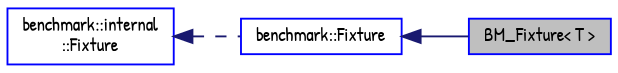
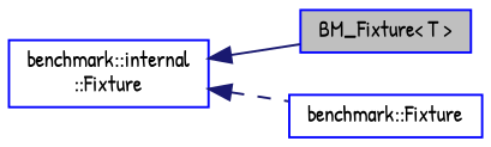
  digraph {
    fontname="Patrick Hand"
    rankdir=LR
    node [color=blue fillcolor=white fontname="Patrick Hand" fontsize=10 shape=record style=filled]
    edge [color=midnightblue dir=back fontname="Patrick Hand" fontsize=10 labelfontname=Helvetica labelfontsize=10]
    n1 [fillcolor=grey75 fontcolor=black height=0.2 label="BM_Fixture\< T \>" width=0.4]
    n2 [height=0.2 label="benchmark::Fixture" width=0.4]
    n3 [height=0.2 label="benchmark::internal\l::Fixture" width=0.4]
-   n2 -> n1 [style=solid]
+   n3 -> n1 [style=solid]
    n3 -> n2 [style=dashed]
  }
